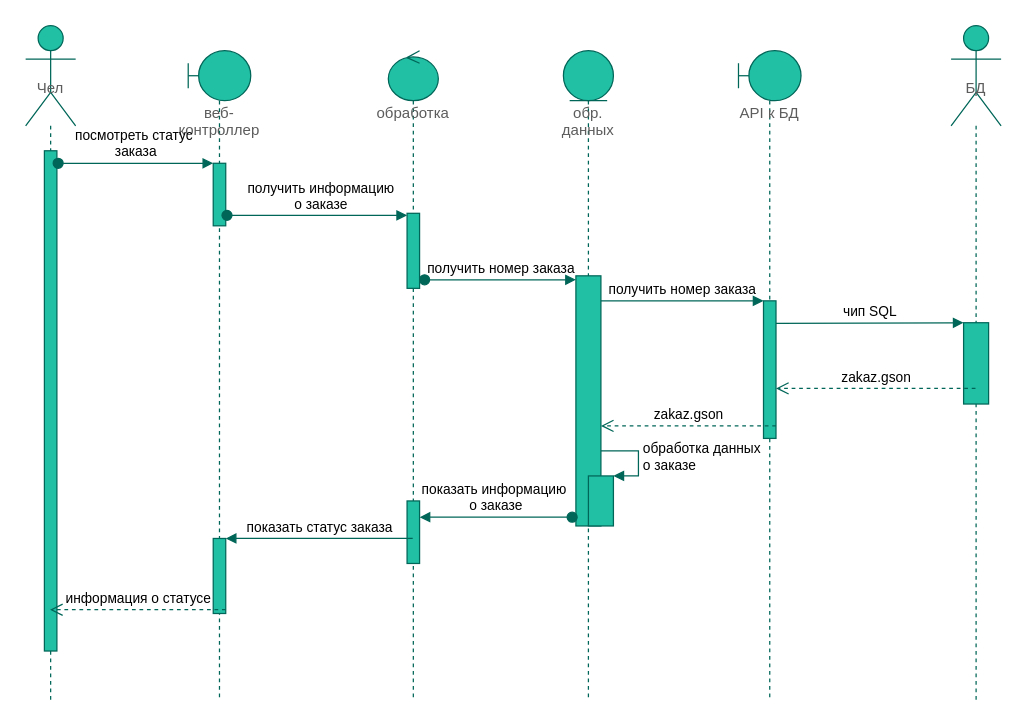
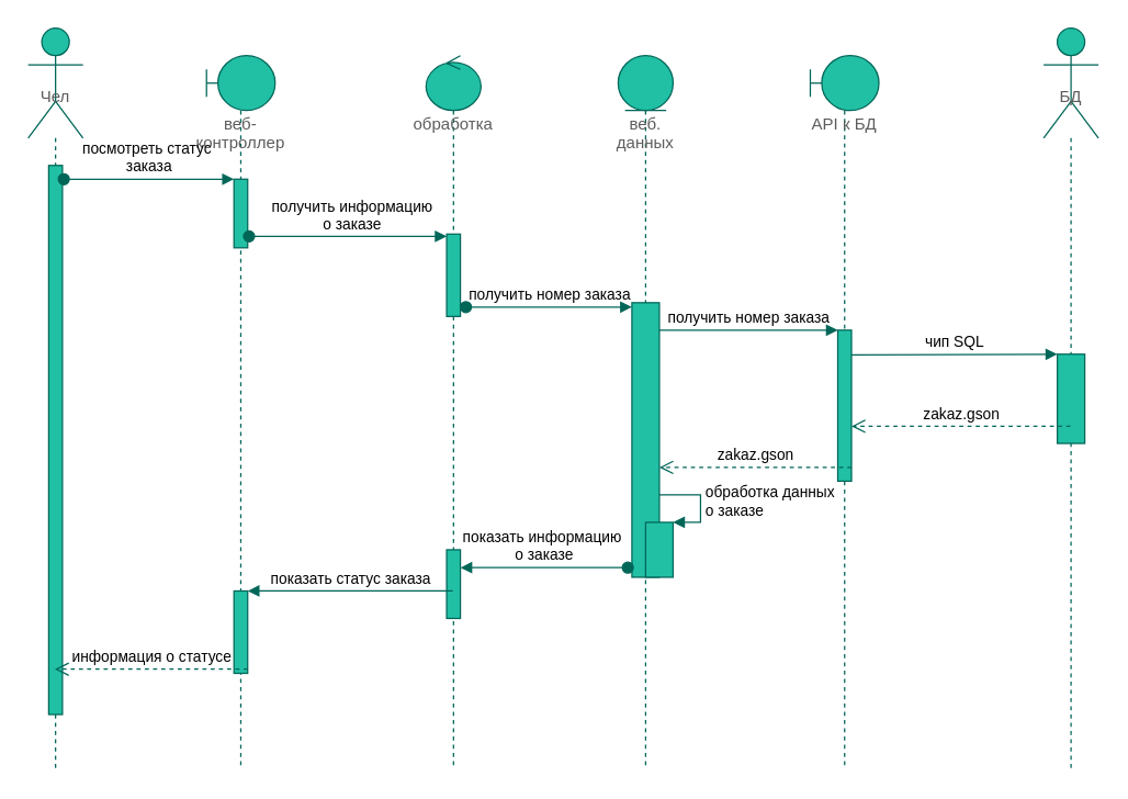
  <mxCell id="0" />
  <mxCell id="1" parent="0" />
  <mxCell id="2" value="Чел" style="shape=umlLifeline;participant=umlActor;perimeter=lifelinePerimeter;whiteSpace=wrap;html=1;container=1;collapsible=0;recursiveResize=0;verticalAlign=top;spacingTop=36;outlineConnect=0;size=80;labelBackgroundColor=none;fillColor=#21C0A5;strokeColor=#006658;fontColor=#5C5C5C;" parent="1" vertex="1"><mxGeometry x="20" y="20" width="40" height="540" as="geometry" /></mxCell>
  <mxCell id="3" value="" style="html=1;points=[];perimeter=orthogonalPerimeter;labelBackgroundColor=none;fillColor=#21C0A5;strokeColor=#006658;fontColor=#5C5C5C;" parent="2" vertex="1"><mxGeometry x="15" y="100" width="10" height="400" as="geometry" /></mxCell>
  <mxCell id="4" value="веб-контроллер" style="shape=umlLifeline;participant=umlBoundary;perimeter=lifelinePerimeter;whiteSpace=wrap;html=1;container=1;collapsible=0;recursiveResize=0;verticalAlign=top;spacingTop=36;outlineConnect=0;labelBackgroundColor=none;fillColor=#21C0A5;strokeColor=#006658;fontColor=#5C5C5C;" parent="1" vertex="1"><mxGeometry x="150" y="40" width="50" height="520" as="geometry" /></mxCell>
  <mxCell id="5" value="" style="html=1;points=[];perimeter=orthogonalPerimeter;labelBackgroundColor=none;fillColor=#21C0A5;strokeColor=#006658;fontColor=#5C5C5C;" parent="4" vertex="1"><mxGeometry x="20" y="90" width="10" height="50" as="geometry" /></mxCell>
  <mxCell id="6" value="" style="html=1;points=[];perimeter=orthogonalPerimeter;labelBackgroundColor=none;fillColor=#21C0A5;strokeColor=#006658;fontColor=#5C5C5C;" parent="4" vertex="1"><mxGeometry x="20" y="390" width="10" height="60" as="geometry" /></mxCell>
  <mxCell id="7" value="обработка" style="shape=umlLifeline;participant=umlControl;perimeter=lifelinePerimeter;whiteSpace=wrap;html=1;container=1;collapsible=0;recursiveResize=0;verticalAlign=top;spacingTop=36;outlineConnect=0;labelBackgroundColor=none;fillColor=#21C0A5;strokeColor=#006658;fontColor=#5C5C5C;" parent="1" vertex="1"><mxGeometry x="310" y="40" width="40" height="520" as="geometry" /></mxCell>
  <mxCell id="8" value="" style="html=1;points=[];perimeter=orthogonalPerimeter;labelBackgroundColor=none;fillColor=#21C0A5;strokeColor=#006658;fontColor=#5C5C5C;" parent="7" vertex="1"><mxGeometry x="15" y="130" width="10" height="60" as="geometry" /></mxCell>
  <mxCell id="9" value="" style="html=1;points=[];perimeter=orthogonalPerimeter;labelBackgroundColor=none;fillColor=#21C0A5;strokeColor=#006658;fontColor=#5C5C5C;" parent="7" vertex="1"><mxGeometry x="15" y="360" width="10" height="50" as="geometry" /></mxCell>
  <mxCell id="10" value="API к БД" style="shape=umlLifeline;participant=umlBoundary;perimeter=lifelinePerimeter;whiteSpace=wrap;html=1;container=1;collapsible=0;recursiveResize=0;verticalAlign=top;spacingTop=36;outlineConnect=0;labelBackgroundColor=none;fillColor=#21C0A5;strokeColor=#006658;fontColor=#5C5C5C;" parent="1" vertex="1"><mxGeometry x="590" y="40" width="50" height="520" as="geometry" /></mxCell>
  <mxCell id="11" value="" style="html=1;points=[];perimeter=orthogonalPerimeter;labelBackgroundColor=none;fillColor=#21C0A5;strokeColor=#006658;fontColor=#5C5C5C;" parent="10" vertex="1"><mxGeometry x="20" y="200" width="10" height="110" as="geometry" /></mxCell>
- <mxCell id="12" value="обр. данных" style="shape=umlLifeline;participant=umlEntity;perimeter=lifelinePerimeter;whiteSpace=wrap;html=1;container=1;collapsible=0;recursiveResize=0;verticalAlign=top;spacingTop=36;outlineConnect=0;labelBackgroundColor=none;fillColor=#21C0A5;strokeColor=#006658;fontColor=#5C5C5C;" parent="1" vertex="1"><mxGeometry x="450" y="40" width="40" height="520" as="geometry" /></mxCell>
+ <mxCell id="12" value="веб. данных" style="shape=umlLifeline;participant=umlEntity;perimeter=lifelinePerimeter;whiteSpace=wrap;html=1;container=1;collapsible=0;recursiveResize=0;verticalAlign=top;spacingTop=36;outlineConnect=0;labelBackgroundColor=none;fillColor=#21C0A5;strokeColor=#006658;fontColor=#5C5C5C;" parent="1" vertex="1"><mxGeometry x="450" y="40" width="40" height="520" as="geometry" /></mxCell>
  <mxCell id="13" value="" style="html=1;points=[];perimeter=orthogonalPerimeter;labelBackgroundColor=none;fillColor=#21C0A5;strokeColor=#006658;fontColor=#5C5C5C;" parent="12" vertex="1"><mxGeometry x="10" y="180" width="20" height="200" as="geometry" /></mxCell>
  <mxCell id="14" value="обработка данных&lt;br&gt;о заказе" style="edgeStyle=orthogonalEdgeStyle;html=1;align=left;spacingLeft=2;endArrow=block;rounded=0;entryX=1;entryY=0;labelBackgroundColor=none;strokeColor=#006658;fontColor=default;" parent="12" target="15" edge="1"><mxGeometry relative="1" as="geometry"><mxPoint x="30" y="320" as="sourcePoint" /><Array as="points"><mxPoint x="60" y="320" /><mxPoint x="60" y="340" /></Array></mxGeometry></mxCell>
  <mxCell id="15" value="" style="html=1;points=[];perimeter=orthogonalPerimeter;labelBackgroundColor=none;fillColor=#21C0A5;strokeColor=#006658;fontColor=#5C5C5C;" parent="12" vertex="1"><mxGeometry x="20" y="340" width="20" height="40" as="geometry" /></mxCell>
  <mxCell id="16" value="БД" style="shape=umlLifeline;participant=umlActor;perimeter=lifelinePerimeter;whiteSpace=wrap;html=1;container=1;collapsible=0;recursiveResize=0;verticalAlign=top;spacingTop=36;outlineConnect=0;size=80;labelBackgroundColor=none;fillColor=#21C0A5;strokeColor=#006658;fontColor=#5C5C5C;" parent="1" vertex="1"><mxGeometry x="760" y="20" width="40" height="540" as="geometry" /></mxCell>
  <mxCell id="17" value="" style="html=1;points=[];perimeter=orthogonalPerimeter;labelBackgroundColor=none;fillColor=#21C0A5;strokeColor=#006658;fontColor=#5C5C5C;" parent="16" vertex="1"><mxGeometry x="10" y="237.5" width="20" height="65" as="geometry" /></mxCell>
  <mxCell id="18" value="посмотреть статус&amp;nbsp;&lt;br&gt;заказа" style="html=1;verticalAlign=bottom;startArrow=oval;endArrow=block;startSize=8;rounded=0;exitX=1.1;exitY=0.025;exitDx=0;exitDy=0;exitPerimeter=0;labelBackgroundColor=none;strokeColor=#006658;fontColor=default;" parent="1" source="3" target="5" edge="1"><mxGeometry relative="1" as="geometry"><mxPoint x="140" y="150" as="sourcePoint" /></mxGeometry></mxCell>
  <mxCell id="19" value="получить информацию&lt;br&gt;о заказе" style="html=1;verticalAlign=bottom;startArrow=oval;endArrow=block;startSize=8;rounded=0;exitX=1.1;exitY=0.833;exitDx=0;exitDy=0;exitPerimeter=0;labelBackgroundColor=none;strokeColor=#006658;fontColor=default;" parent="1" source="5" target="8" edge="1"><mxGeometry x="0.043" relative="1" as="geometry"><mxPoint x="280" y="170" as="sourcePoint" /><mxPoint as="offset" /></mxGeometry></mxCell>
  <mxCell id="20" value="получить номер заказа" style="html=1;verticalAlign=bottom;startArrow=oval;endArrow=block;startSize=8;rounded=0;labelBackgroundColor=none;exitX=1.4;exitY=0.886;exitDx=0;exitDy=0;exitPerimeter=0;strokeColor=#006658;fontColor=default;" parent="1" source="8" target="13" edge="1"><mxGeometry relative="1" as="geometry"><mxPoint x="400" y="220" as="sourcePoint" /></mxGeometry></mxCell>
  <mxCell id="21" value="zakaz.gson" style="html=1;verticalAlign=bottom;endArrow=open;dashed=1;endSize=8;rounded=0;labelBackgroundColor=none;exitX=1;exitY=0.909;exitDx=0;exitDy=0;exitPerimeter=0;strokeColor=#006658;fontColor=default;" parent="1" source="11" edge="1"><mxGeometry relative="1" as="geometry"><mxPoint x="480" y="340" as="targetPoint" /></mxGeometry></mxCell>
  <mxCell id="22" value="получить номер заказа" style="html=1;verticalAlign=bottom;endArrow=block;entryX=0;entryY=0;rounded=0;labelBackgroundColor=none;strokeColor=#006658;fontColor=default;" parent="1" target="11" edge="1"><mxGeometry relative="1" as="geometry"><mxPoint x="480" y="240" as="sourcePoint" /></mxGeometry></mxCell>
  <mxCell id="23" value="zakaz.gson" style="html=1;verticalAlign=bottom;endArrow=open;dashed=1;endSize=8;rounded=0;labelBackgroundColor=none;strokeColor=#006658;fontColor=default;" parent="1" source="16" edge="1"><mxGeometry relative="1" as="geometry"><mxPoint x="620" y="310" as="targetPoint" /></mxGeometry></mxCell>
  <mxCell id="24" value="чип SQL" style="html=1;verticalAlign=bottom;endArrow=block;entryX=0;entryY=0;rounded=0;labelBackgroundColor=none;exitX=1;exitY=0.164;exitDx=0;exitDy=0;exitPerimeter=0;strokeColor=#006658;fontColor=default;" parent="1" source="11" target="17" edge="1"><mxGeometry relative="1" as="geometry"><mxPoint x="630" y="258" as="sourcePoint" /></mxGeometry></mxCell>
  <mxCell id="25" value="показать информацию&amp;nbsp;&lt;br&gt;о заказе" style="html=1;verticalAlign=bottom;startArrow=oval;endArrow=block;startSize=8;rounded=0;labelBackgroundColor=none;exitX=-0.15;exitY=0.965;exitDx=0;exitDy=0;exitPerimeter=0;strokeColor=#006658;fontColor=default;" parent="1" source="13" target="9" edge="1"><mxGeometry relative="1" as="geometry"><mxPoint x="265" y="390" as="sourcePoint" /></mxGeometry></mxCell>
  <mxCell id="26" value="показать статус заказа" style="html=1;verticalAlign=bottom;endArrow=block;entryX=1;entryY=0;rounded=0;labelBackgroundColor=none;strokeColor=#006658;fontColor=default;" parent="1" source="7" target="6" edge="1"><mxGeometry relative="1" as="geometry"><mxPoint x="240" y="430" as="sourcePoint" /></mxGeometry></mxCell>
  <mxCell id="27" value="информация о статусе" style="html=1;verticalAlign=bottom;endArrow=open;dashed=1;endSize=8;exitX=1;exitY=0.95;rounded=0;labelBackgroundColor=none;strokeColor=#006658;fontColor=default;" parent="1" source="6" target="2" edge="1"><mxGeometry relative="1" as="geometry"><mxPoint x="240" y="487" as="targetPoint" /></mxGeometry></mxCell>
